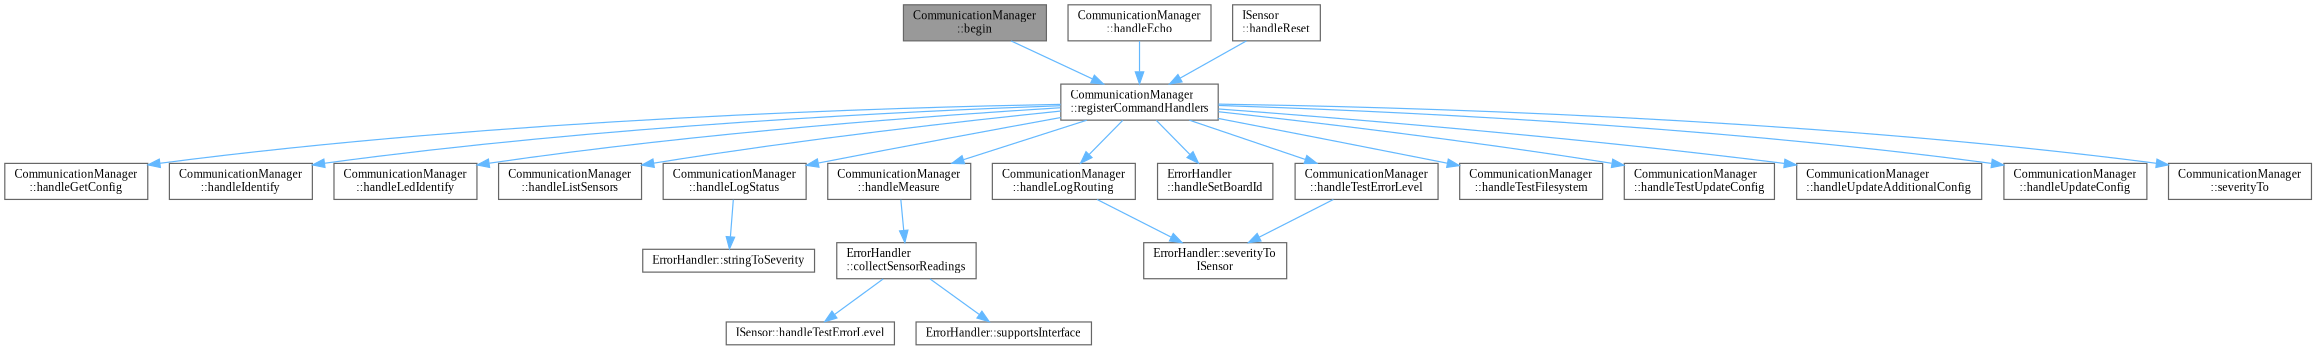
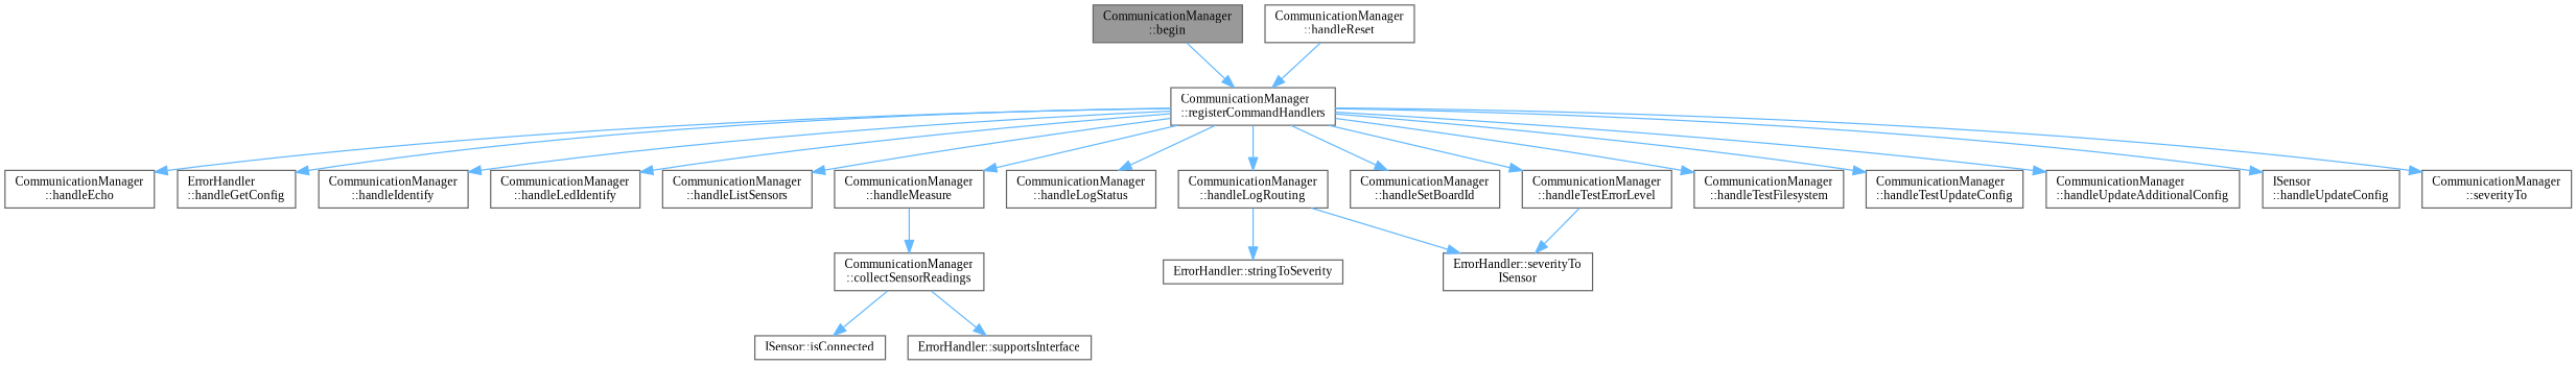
  digraph {
    fontname="Liberation Serif"
    rankdir=TB
    node [color=grey40 fillcolor=white fontname="Liberation Serif" fontsize=10 shape=box style=filled]
    edge [color=steelblue1 fontname="Liberation Serif" fontsize=10 labelfontname=Helvetica labelfontsize=10 style=solid]
    n1 [color=gray40 fillcolor=grey60 fontcolor=black height=0.2 label="CommunicationManager\l::begin" width=0.4]
    n2 [height=0.2 label="CommunicationManager\l::registerCommandHandlers" width=0.4]
    n3 [height=0.2 label="CommunicationManager\l::handleEcho" width=0.4]
-   n4 [height=0.2 label="CommunicationManager\l::handleGetConfig" width=0.4]
+   n4 [height=0.2 label="ErrorHandler\l::handleGetConfig" width=0.4]
    n5 [height=0.2 label="CommunicationManager\l::handleIdentify" width=0.4]
    n6 [height=0.2 label="CommunicationManager\l::handleLedIdentify" width=0.4]
    n7 [height=0.2 label="CommunicationManager\l::handleListSensors" width=0.4]
    n8 [height=0.2 label="CommunicationManager\l::handleLogRouting" width=0.4]
    n9 [height=0.2 label="CommunicationManager\l::handleLogStatus" width=0.4]
    n10 [height=0.2 label="CommunicationManager\l::handleMeasure" width=0.4]
-   n11 [height=0.2 label="ErrorHandler\l::handleSetBoardId" width=0.4]
+   n11 [height=0.2 label="CommunicationManager\l::handleSetBoardId" width=0.4]
    n12 [height=0.2 label="CommunicationManager\l::handleTestErrorLevel" width=0.4]
    n13 [height=0.2 label="CommunicationManager\l::handleTestFilesystem" width=0.4]
    n14 [height=0.2 label="CommunicationManager\l::handleTestUpdateConfig" width=0.4]
    n15 [height=0.2 label="CommunicationManager\l::handleUpdateAdditionalConfig" width=0.4]
-   n16 [height=0.2 label="CommunicationManager\l::handleUpdateConfig" width=0.4]
+   n16 [height=0.2 label="ISensor\l::handleUpdateConfig" width=0.4]
    n17 [height=0.2 label="CommunicationManager\l::severityTo" width=0.4]
    n18 [height=0.2 label="ErrorHandler::severityTo\lISensor" width=0.4]
    n19 [height=0.2 label="ErrorHandler::stringToSeverity" width=0.4]
-   n20 [height=0.2 label="ErrorHandler\l::collectSensorReadings" width=0.4]
-   n21 [height=0.2 label="ISensor\l::handleReset" width=0.4]
-   n22 [height=0.2 label="ISensor::handleTestErrorLevel" width=0.4]
+   n20 [height=0.2 label="CommunicationManager\l::collectSensorReadings" width=0.4]
+   n21 [height=0.2 label="CommunicationManager\l::handleReset" width=0.4]
+   n22 [height=0.2 label="ISensor::isConnected" width=0.4]
    n23 [height=0.2 label="ErrorHandler::supportsInterface" width=0.4]
    n1 -> n2
-   n3 -> n2
+   n2 -> n3
    n2 -> n4
    n2 -> n5
    n2 -> n6
    n2 -> n7
    n2 -> n8
    n2 -> n9
    n2 -> n10
    n2 -> n11
    n2 -> n12
    n2 -> n13
    n2 -> n14
    n2 -> n15
    n2 -> n16
    n2 -> n17
    n8 -> n18
-   n9 -> n19
+   n8 -> n19
    n10 -> n20
    n12 -> n18
    n20 -> n22
    n20 -> n23
    n21 -> n2
  }
